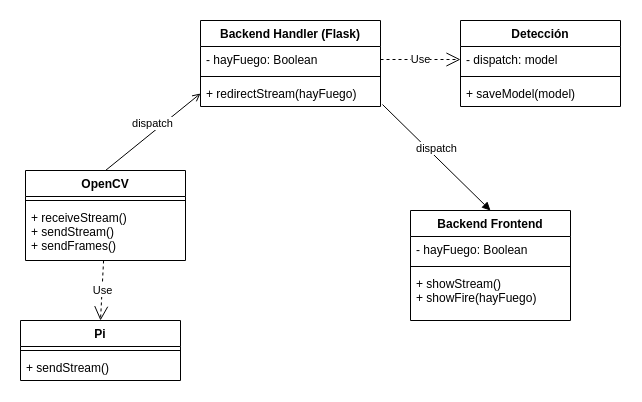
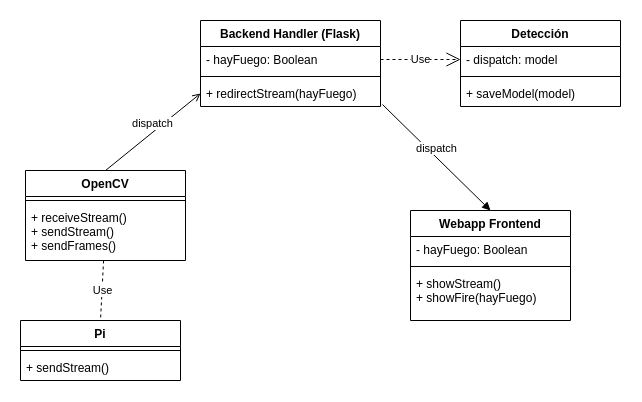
  <mxCell id="0" />
  <mxCell id="1" parent="0" />
  <mxCell id="2" value="Pi" style="swimlane;fontStyle=1;align=center;verticalAlign=top;childLayout=stackLayout;horizontal=1;startSize=26;horizontalStack=0;resizeParent=1;resizeParentMax=0;resizeLast=0;collapsible=1;marginBottom=0;" parent="1" vertex="1"><mxGeometry x="20" y="320" width="160" height="60" as="geometry" /></mxCell>
  <mxCell id="3" value="" style="line;strokeWidth=1;fillColor=none;align=left;verticalAlign=middle;spacingTop=-1;spacingLeft=3;spacingRight=3;rotatable=0;labelPosition=right;points=[];portConstraint=eastwest;" parent="2" vertex="1"><mxGeometry y="26" width="160" height="8" as="geometry" /></mxCell>
  <mxCell id="4" value="+ sendStream()" style="text;strokeColor=none;fillColor=none;align=left;verticalAlign=top;spacingLeft=4;spacingRight=4;overflow=hidden;rotatable=0;points=[[0,0.5],[1,0.5]];portConstraint=eastwest;" parent="2" vertex="1"><mxGeometry y="34" width="160" height="26" as="geometry" /></mxCell>
  <mxCell id="5" value="Detección" style="swimlane;fontStyle=1;align=center;verticalAlign=top;childLayout=stackLayout;horizontal=1;startSize=26;horizontalStack=0;resizeParent=1;resizeParentMax=0;resizeLast=0;collapsible=1;marginBottom=0;" parent="1" vertex="1"><mxGeometry x="460" y="20" width="160" height="86" as="geometry" /></mxCell>
  <mxCell id="6" value="- dispatch: model" style="text;strokeColor=none;fillColor=none;align=left;verticalAlign=top;spacingLeft=4;spacingRight=4;overflow=hidden;rotatable=0;points=[[0,0.5],[1,0.5]];portConstraint=eastwest;" parent="5" vertex="1"><mxGeometry y="26" width="160" height="26" as="geometry" /></mxCell>
  <mxCell id="7" value="" style="line;strokeWidth=1;fillColor=none;align=left;verticalAlign=middle;spacingTop=-1;spacingLeft=3;spacingRight=3;rotatable=0;labelPosition=right;points=[];portConstraint=eastwest;" parent="5" vertex="1"><mxGeometry y="52" width="160" height="8" as="geometry" /></mxCell>
  <mxCell id="8" value="+ saveModel(model)" style="text;strokeColor=none;fillColor=none;align=left;verticalAlign=top;spacingLeft=4;spacingRight=4;overflow=hidden;rotatable=0;points=[[0,0.5],[1,0.5]];portConstraint=eastwest;" parent="5" vertex="1"><mxGeometry y="60" width="160" height="26" as="geometry" /></mxCell>
  <mxCell id="9" value="Backend Handler (Flask)" style="swimlane;fontStyle=1;align=center;verticalAlign=top;childLayout=stackLayout;horizontal=1;startSize=26;horizontalStack=0;resizeParent=1;resizeParentMax=0;resizeLast=0;collapsible=1;marginBottom=0;" parent="1" vertex="1"><mxGeometry x="200" y="20" width="180" height="86" as="geometry" /></mxCell>
  <mxCell id="10" value="- hayFuego: Boolean" style="text;strokeColor=none;fillColor=none;align=left;verticalAlign=top;spacingLeft=4;spacingRight=4;overflow=hidden;rotatable=0;points=[[0,0.5],[1,0.5]];portConstraint=eastwest;" parent="9" vertex="1"><mxGeometry y="26" width="180" height="26" as="geometry" /></mxCell>
  <mxCell id="11" value="" style="line;strokeWidth=1;fillColor=none;align=left;verticalAlign=middle;spacingTop=-1;spacingLeft=3;spacingRight=3;rotatable=0;labelPosition=right;points=[];portConstraint=eastwest;" parent="9" vertex="1"><mxGeometry y="52" width="180" height="8" as="geometry" /></mxCell>
  <mxCell id="12" value="+ redirectStream(hayFuego)" style="text;strokeColor=none;fillColor=none;align=left;verticalAlign=top;spacingLeft=4;spacingRight=4;overflow=hidden;rotatable=0;points=[[0,0.5],[1,0.5]];portConstraint=eastwest;" parent="9" vertex="1"><mxGeometry y="60" width="180" height="26" as="geometry" /></mxCell>
- <mxCell id="13" value="Backend Frontend" style="swimlane;fontStyle=1;align=center;verticalAlign=top;childLayout=stackLayout;horizontal=1;startSize=26;horizontalStack=0;resizeParent=1;resizeParentMax=0;resizeLast=0;collapsible=1;marginBottom=0;" parent="1" vertex="1"><mxGeometry x="410" y="210" width="160" height="110" as="geometry" /></mxCell>
+ <mxCell id="13" value="Webapp Frontend" style="swimlane;fontStyle=1;align=center;verticalAlign=top;childLayout=stackLayout;horizontal=1;startSize=26;horizontalStack=0;resizeParent=1;resizeParentMax=0;resizeLast=0;collapsible=1;marginBottom=0;" parent="1" vertex="1"><mxGeometry x="410" y="210" width="160" height="110" as="geometry" /></mxCell>
  <mxCell id="14" value="- hayFuego: Boolean" style="text;strokeColor=none;fillColor=none;align=left;verticalAlign=top;spacingLeft=4;spacingRight=4;overflow=hidden;rotatable=0;points=[[0,0.5],[1,0.5]];portConstraint=eastwest;" parent="13" vertex="1"><mxGeometry y="26" width="160" height="26" as="geometry" /></mxCell>
  <mxCell id="15" value="" style="line;strokeWidth=1;fillColor=none;align=left;verticalAlign=middle;spacingTop=-1;spacingLeft=3;spacingRight=3;rotatable=0;labelPosition=right;points=[];portConstraint=eastwest;" parent="13" vertex="1"><mxGeometry y="52" width="160" height="8" as="geometry" /></mxCell>
  <mxCell id="16" value="+ showStream()&#10;+ showFire(hayFuego)&#10;" style="text;strokeColor=none;fillColor=none;align=left;verticalAlign=top;spacingLeft=4;spacingRight=4;overflow=hidden;rotatable=0;points=[[0,0.5],[1,0.5]];portConstraint=eastwest;" parent="13" vertex="1"><mxGeometry y="60" width="160" height="50" as="geometry" /></mxCell>
- <mxCell id="17" value="Use" style="endArrow=open;endSize=12;dashed=1;html=1;entryX=0.5;entryY=0;entryDx=0;entryDy=0;exitX=0.488;exitY=1;exitDx=0;exitDy=0;exitPerimeter=0;" parent="1" source="22" target="2" edge="1"><mxGeometry width="160" relative="1" as="geometry"><mxPoint x="105" y="330" as="sourcePoint" /><mxPoint x="265" y="330" as="targetPoint" /></mxGeometry></mxCell>
+ <mxCell id="17" value="Use" style="endArrow=none;endSize=12;dashed=1;html=1;entryX=0.5;entryY=0;entryDx=0;entryDy=0;exitX=0.488;exitY=1;exitDx=0;exitDy=0;exitPerimeter=0;" parent="1" source="22" target="2" edge="1"><mxGeometry width="160" relative="1" as="geometry"><mxPoint x="105" y="330" as="sourcePoint" /><mxPoint x="265" y="330" as="targetPoint" /></mxGeometry></mxCell>
  <mxCell id="18" value="Use" style="endArrow=open;endSize=12;dashed=1;html=1;entryX=0;entryY=0.5;entryDx=0;entryDy=0;exitX=1;exitY=0.5;exitDx=0;exitDy=0;" parent="1" source="10" target="6" edge="1"><mxGeometry width="160" relative="1" as="geometry"><mxPoint x="315" y="340" as="sourcePoint" /><mxPoint x="475" y="340" as="targetPoint" /></mxGeometry></mxCell>
  <mxCell id="19" value="dispatch" style="html=1;verticalAlign=bottom;endArrow=block;entryX=0.5;entryY=0;entryDx=0;entryDy=0;exitX=1.011;exitY=0.923;exitDx=0;exitDy=0;exitPerimeter=0;" parent="1" source="12" target="13" edge="1"><mxGeometry width="80" relative="1" as="geometry"><mxPoint x="195" y="370" as="sourcePoint" /><mxPoint x="275" y="370" as="targetPoint" /></mxGeometry></mxCell>
  <mxCell id="20" value="OpenCV" style="swimlane;fontStyle=1;align=center;verticalAlign=top;childLayout=stackLayout;horizontal=1;startSize=26;horizontalStack=0;resizeParent=1;resizeParentMax=0;resizeLast=0;collapsible=1;marginBottom=0;" parent="1" vertex="1"><mxGeometry x="25" y="170" width="160" height="90" as="geometry" /></mxCell>
  <mxCell id="21" value="" style="line;strokeWidth=1;fillColor=none;align=left;verticalAlign=middle;spacingTop=-1;spacingLeft=3;spacingRight=3;rotatable=0;labelPosition=right;points=[];portConstraint=eastwest;" parent="20" vertex="1"><mxGeometry y="26" width="160" height="8" as="geometry" /></mxCell>
  <mxCell id="22" value="+ receiveStream()&#10;+ sendStream()&#10;+ sendFrames()&#10;" style="text;strokeColor=none;fillColor=none;align=left;verticalAlign=top;spacingLeft=4;spacingRight=4;overflow=hidden;rotatable=0;points=[[0,0.5],[1,0.5]];portConstraint=eastwest;" parent="20" vertex="1"><mxGeometry y="34" width="160" height="56" as="geometry" /></mxCell>
  <mxCell id="23" value="dispatch" style="html=1;verticalAlign=bottom;endArrow=open;entryX=0;entryY=0.5;entryDx=0;entryDy=0;exitX=0.5;exitY=0;exitDx=0;exitDy=0;" parent="1" source="20" target="12" edge="1"><mxGeometry width="80" relative="1" as="geometry"><mxPoint x="225" y="129.998" as="sourcePoint" /><mxPoint x="333.02" y="236" as="targetPoint" /></mxGeometry></mxCell>
